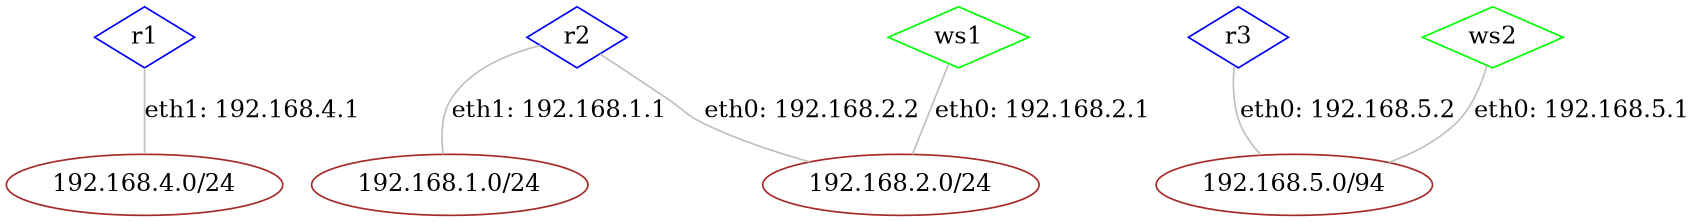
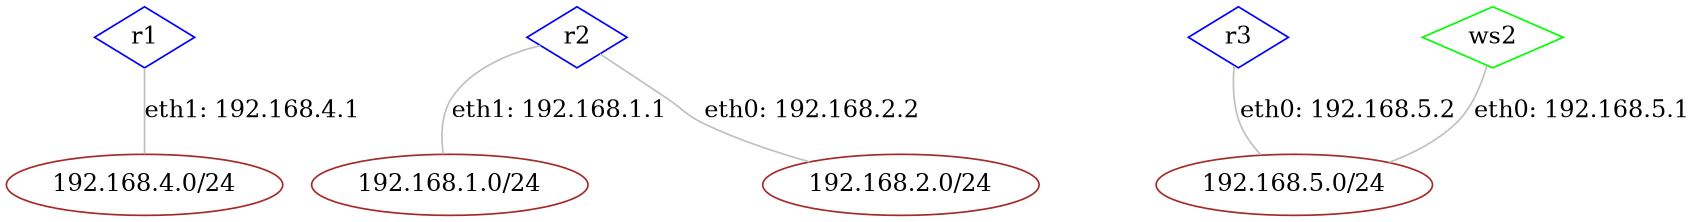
  graph {
    node [color=brown shape=diamond]
    edge [color=gray]
    r1 [color=blue]
    n2 [label="192.168.4.0/24" shape=ellipse]
    n3 [label="192.168.1.0/24" shape=ellipse]
    r2 [color=blue]
    n5 [label="192.168.2.0/24" shape=ellipse]
    r3 [color=blue]
-   n7 [label="192.168.5.0/94" shape=ellipse]
-   ws1 [color=green]
+   n7 [label="192.168.5.0/24" shape=ellipse]
    ws2 [color=green]
    r1 -- n2 [label="eth1: 192.168.4.1"]
    r2 -- n3 [label="eth1: 192.168.1.1"]
    r2 -- n5 [label="eth0: 192.168.2.2"]
    r3 -- n7 [label="eth0: 192.168.5.2"]
-   ws1 -- n5 [label="eth0: 192.168.2.1"]
    ws2 -- n7 [label="eth0: 192.168.5.1"]
  }
